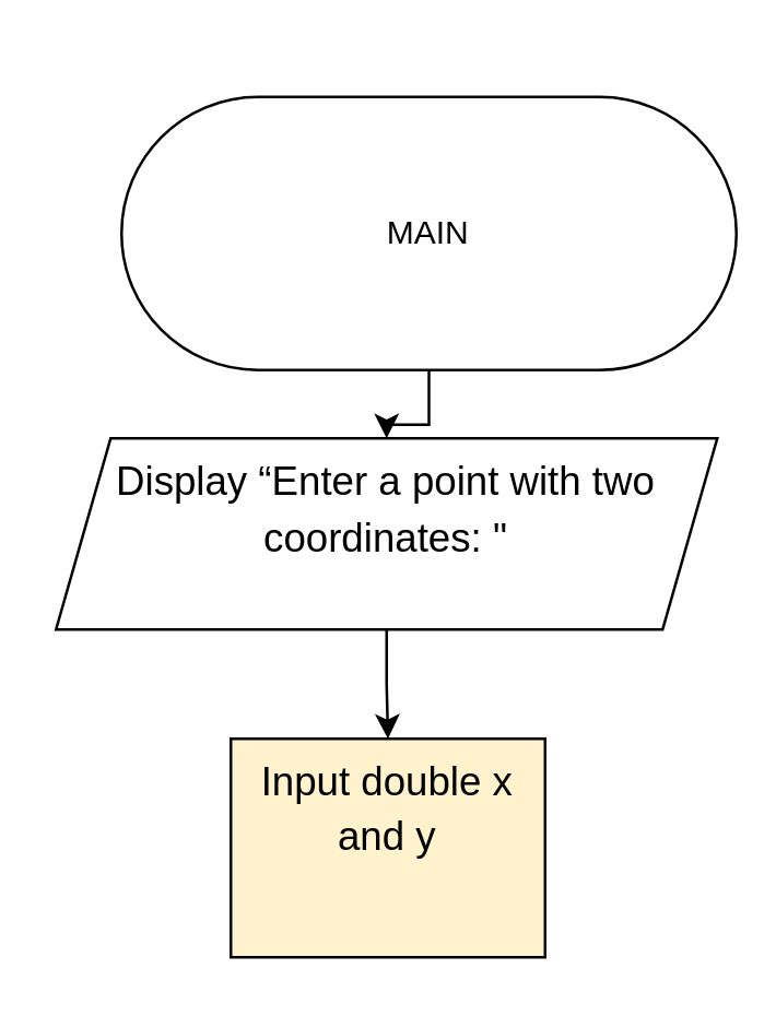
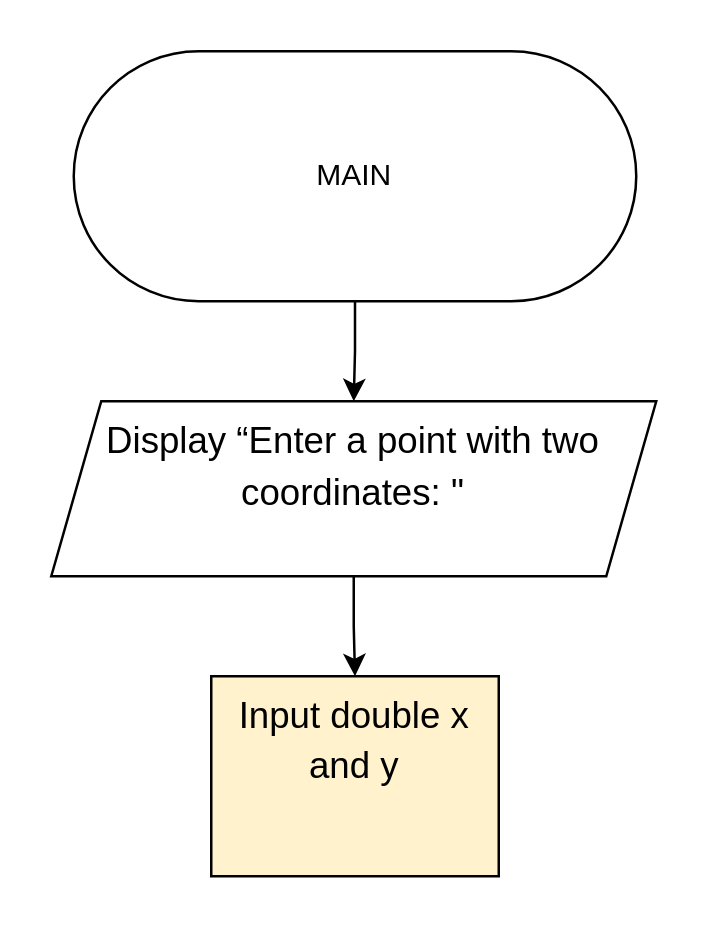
  <mxCell id="0" />
  <mxCell id="1" parent="0" />
  <mxCell id="2" value="" style="edgeStyle=orthogonalEdgeStyle;rounded=0;orthogonalLoop=1;jettySize=auto;html=1;" edge="1" parent="1" source="3" target="5"><mxGeometry relative="1" as="geometry" /></mxCell>
- <mxCell id="3" value="MAIN" style="html=1;dashed=0;whiteSpace=wrap;shape=mxgraph.dfd.start" vertex="1" parent="1"><mxGeometry x="44" y="35" width="225" height="100" as="geometry" /></mxCell>
+ <mxCell id="3" value="MAIN" style="html=1;dashed=0;whiteSpace=wrap;shape=mxgraph.dfd.start" vertex="1" parent="1"><mxGeometry x="29" y="20" width="225" height="100" as="geometry" /></mxCell>
  <mxCell id="4" value="" style="edgeStyle=orthogonalEdgeStyle;rounded=0;orthogonalLoop=1;jettySize=auto;html=1;" edge="1" parent="1" source="5" target="6"><mxGeometry relative="1" as="geometry" /></mxCell>
  <mxCell id="5" value="&lt;span id=&quot;docs-internal-guid-79f6720f-7fff-9220-8c9a-621f9f29709a&quot;&gt;&lt;p style=&quot;line-height:1.38;margin-top:0pt;margin-bottom:0pt;&quot; dir=&quot;ltr&quot;&gt;&lt;span style=&quot;font-size: 11pt; font-family: Arial, sans-serif; background-color: transparent; font-variant-numeric: normal; font-variant-east-asian: normal; font-variant-alternates: normal; font-variant-position: normal; vertical-align: baseline; white-space-collapse: preserve;&quot;&gt;Display “Enter a point with two coordinates: &quot;&lt;/span&gt;&lt;/p&gt;&lt;div&gt;&lt;span style=&quot;font-size: 11pt; font-family: Arial, sans-serif; background-color: transparent; font-variant-numeric: normal; font-variant-east-asian: normal; font-variant-alternates: normal; font-variant-position: normal; vertical-align: baseline; white-space-collapse: preserve;&quot;&gt;&lt;br&gt;&lt;/span&gt;&lt;/div&gt;&lt;/span&gt;" style="shape=parallelogram;perimeter=parallelogramPerimeter;whiteSpace=wrap;html=1;fixedSize=1;dashed=0;" vertex="1" parent="1"><mxGeometry x="20" y="160" width="242" height="70" as="geometry" /></mxCell>
  <mxCell id="6" value="&#10;&lt;b id=&quot;docs-internal-guid-3ef1fd1e-7fff-e142-fefd-f881a01b7fa4&quot; style=&quot;font-weight:normal;&quot;&gt;&lt;p style=&quot;line-height:1.38;margin-top:0pt;margin-bottom:0pt;&quot; dir=&quot;ltr&quot;&gt;&lt;span style=&quot;font-size:11pt;font-family:Arial,sans-serif;color:#000000;background-color:transparent;font-weight:400;font-style:normal;font-variant:normal;text-decoration:none;vertical-align:baseline;white-space:pre;white-space:pre-wrap;&quot;&gt;Input double x and y&lt;/span&gt;&lt;/p&gt;&lt;/b&gt;&lt;br class=&quot;Apple-interchange-newline&quot;&gt;&#10;&#10;" style="whiteSpace=wrap;html=1;dashed=0;fillColor=#fff2cc;" vertex="1" parent="1"><mxGeometry x="84" y="270" width="115" height="80" as="geometry" /></mxCell>
